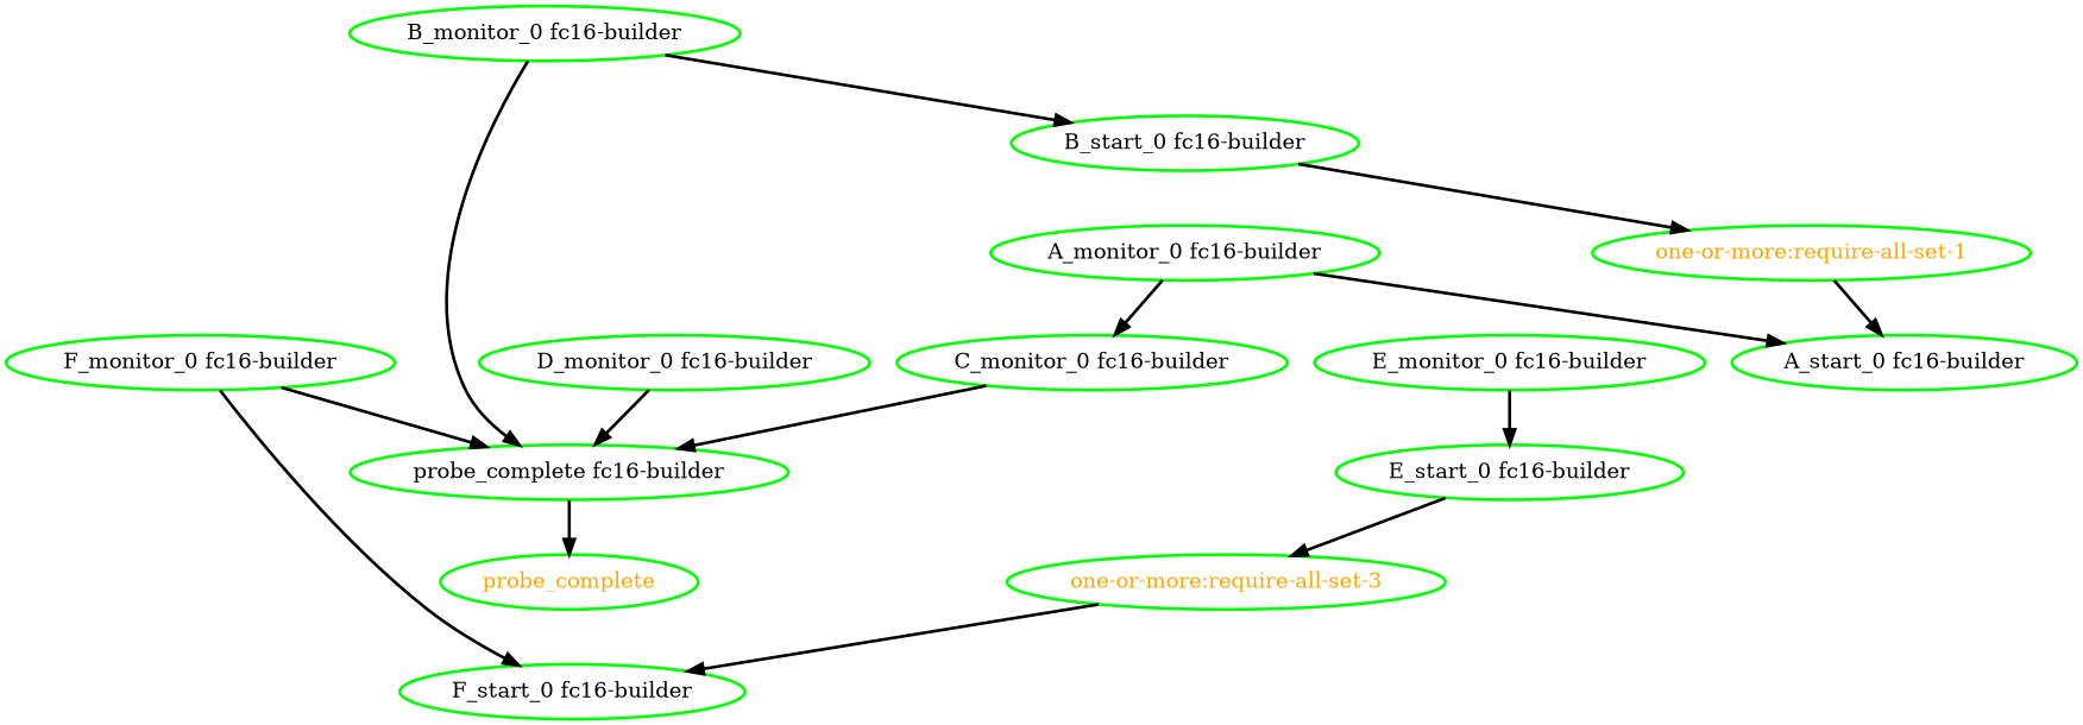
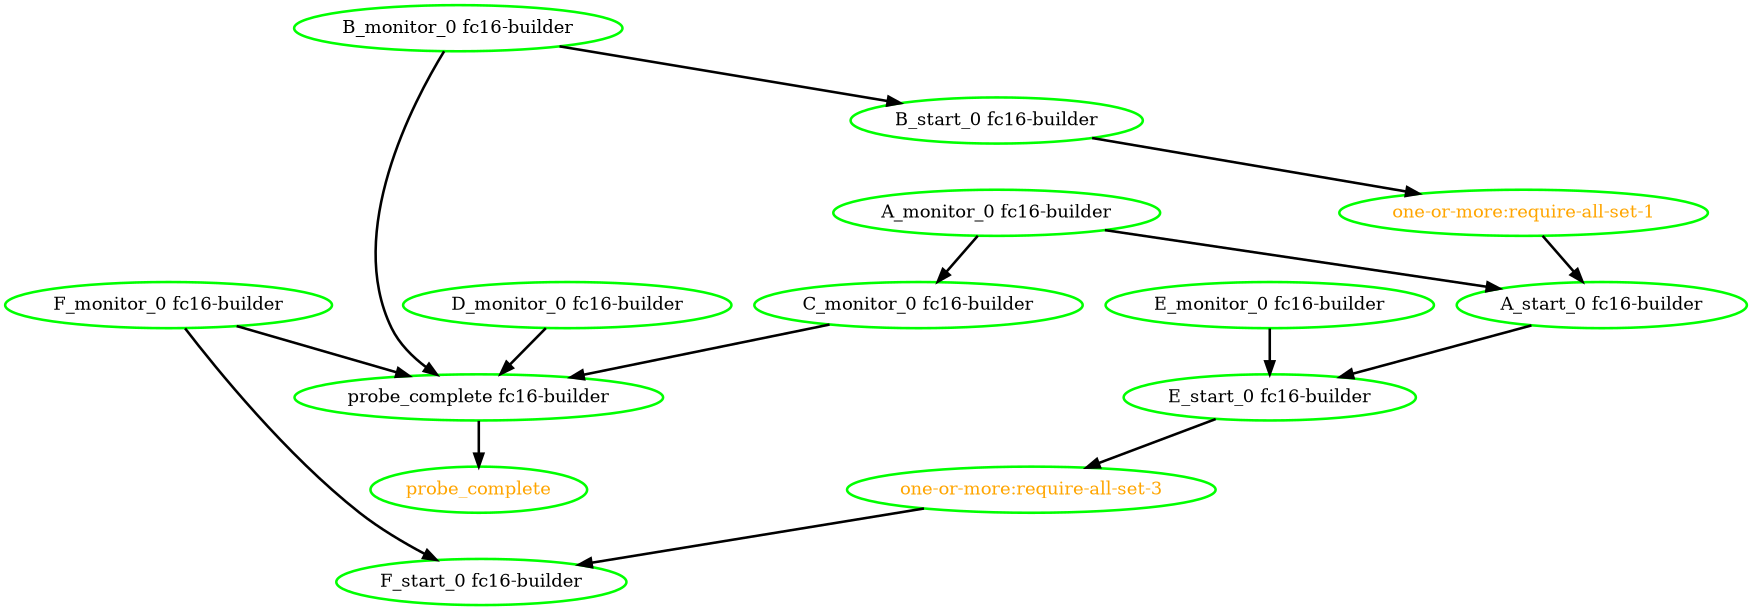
  digraph {
    node [color=green fontcolor=black style=bold]
    edge [style=bold]
    "A_monitor_0 fc16-builder"
    "A_start_0 fc16-builder"
    "C_monitor_0 fc16-builder"
    "E_start_0 fc16-builder"
    probe_complete [fontcolor=orange]
    "probe_complete fc16-builder"
    "one-or-more:require-all-set-3" [fontcolor=orange]
    "F_start_0 fc16-builder"
    "B_monitor_0 fc16-builder"
    "B_start_0 fc16-builder"
    "one-or-more:require-all-set-1" [fontcolor=orange]
    "D_monitor_0 fc16-builder"
    "E_monitor_0 fc16-builder"
    "F_monitor_0 fc16-builder"
    "A_monitor_0 fc16-builder" -> "A_start_0 fc16-builder"
    "A_monitor_0 fc16-builder" -> "C_monitor_0 fc16-builder"
+   "A_start_0 fc16-builder" -> "E_start_0 fc16-builder"
    "C_monitor_0 fc16-builder" -> "probe_complete fc16-builder"
    "E_start_0 fc16-builder" -> "one-or-more:require-all-set-3"
    "probe_complete fc16-builder" -> probe_complete
    "one-or-more:require-all-set-3" -> "F_start_0 fc16-builder"
    "B_monitor_0 fc16-builder" -> "probe_complete fc16-builder"
    "B_monitor_0 fc16-builder" -> "B_start_0 fc16-builder"
    "B_start_0 fc16-builder" -> "one-or-more:require-all-set-1"
    "one-or-more:require-all-set-1" -> "A_start_0 fc16-builder"
    "D_monitor_0 fc16-builder" -> "probe_complete fc16-builder"
    "E_monitor_0 fc16-builder" -> "E_start_0 fc16-builder"
    "F_monitor_0 fc16-builder" -> "probe_complete fc16-builder"
    "F_monitor_0 fc16-builder" -> "F_start_0 fc16-builder"
  }
